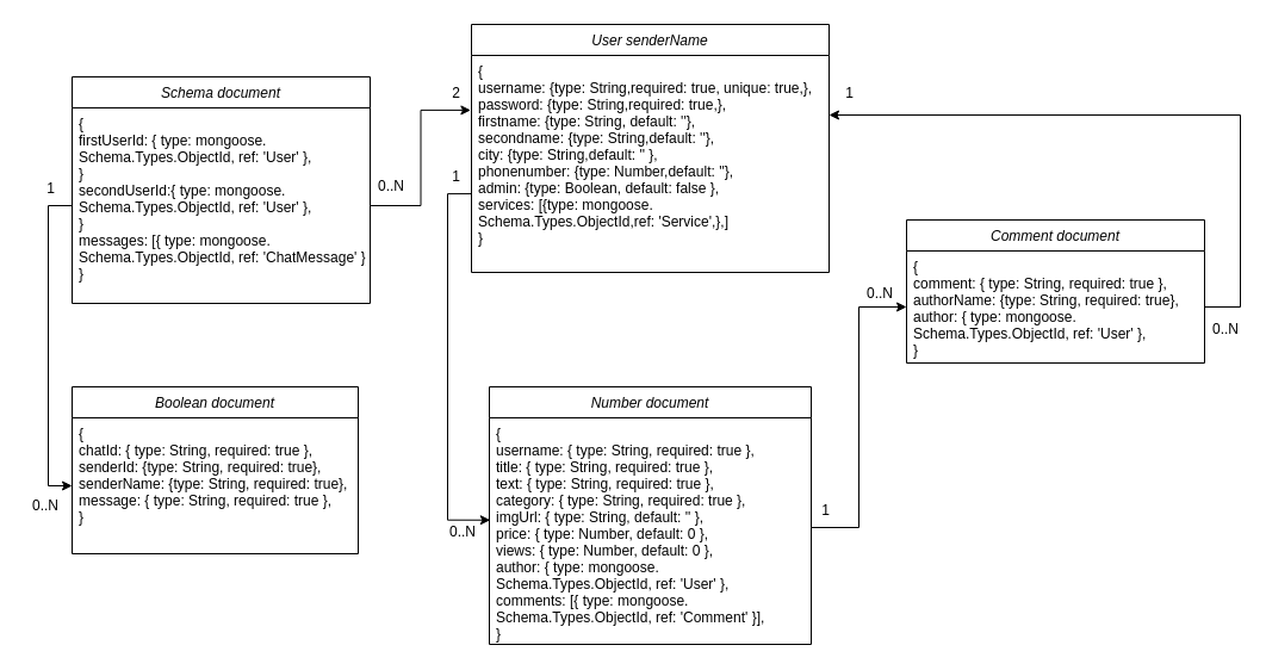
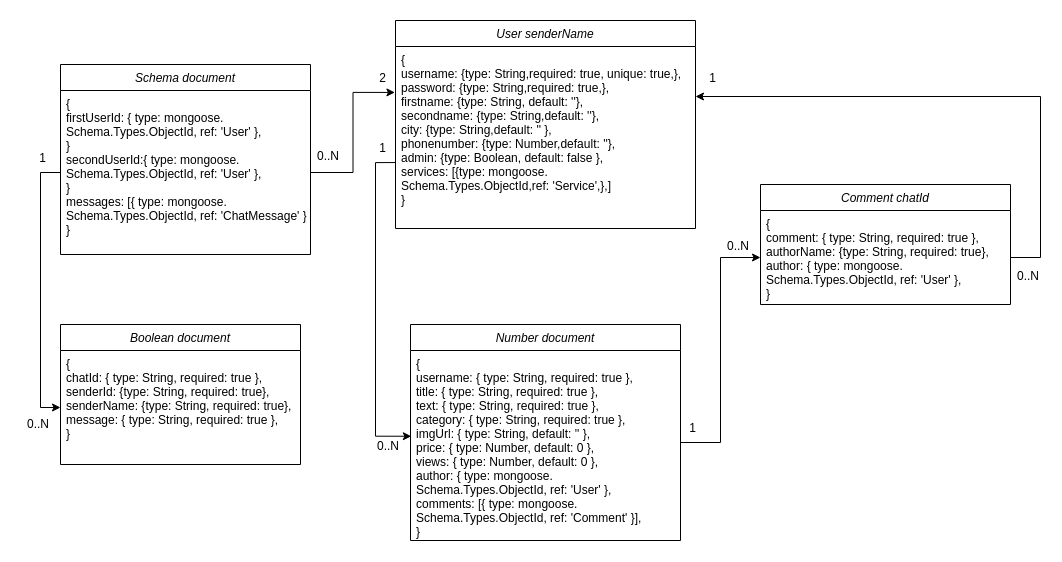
  <mxCell id="0" />
  <mxCell id="1" parent="0" />
  <mxCell id="2" value="User senderName" style="swimlane;fontStyle=2;align=center;verticalAlign=top;childLayout=stackLayout;horizontal=1;startSize=26;horizontalStack=0;resizeParent=1;resizeLast=0;collapsible=1;marginBottom=0;rounded=0;shadow=0;strokeWidth=1;" parent="1" vertex="1"><mxGeometry x="395" y="20" width="300" height="208" as="geometry"><mxRectangle x="230" y="140" width="160" height="26" as="alternateBounds" /></mxGeometry></mxCell>
  <mxCell id="3" value="{&#10;username: {type: String,required: true, unique: true,},&#10;password: {type: String,required: true,},&#10;firstname: {type: String, default: ''},&#10;secondname: {type: String,default: ''},&#10;city: {type: String,default: '' },&#10;phonenumber: {type: Number,default: ''},&#10;admin: {type: Boolean, default: false },&#10;services: [{type: mongoose.&#10;Schema.Types.ObjectId,ref: 'Service',},]&#10;}" style="text;align=left;verticalAlign=top;spacingLeft=4;spacingRight=4;overflow=hidden;rotatable=0;points=[[0,0.5],[1,0.5]];portConstraint=eastwest;fontColor=default;labelBackgroundColor=#FFFFFF;" parent="2" vertex="1"><mxGeometry y="26" width="300" height="174" as="geometry" /></mxCell>
  <mxCell id="4" value="Boolean document" style="swimlane;fontStyle=2;align=center;verticalAlign=top;childLayout=stackLayout;horizontal=1;startSize=26;horizontalStack=0;resizeParent=1;resizeLast=0;collapsible=1;marginBottom=0;rounded=0;shadow=0;strokeWidth=1;" parent="1" vertex="1"><mxGeometry x="60" y="324" width="240" height="140" as="geometry"><mxRectangle x="130" y="380" width="160" height="26" as="alternateBounds" /></mxGeometry></mxCell>
  <mxCell id="5" value="{&#10;chatId: { type: String, required: true },&#10;senderId: {type: String, required: true},&#10;senderName: {type: String, required: true},&#10;message: { type: String, required: true },&#10;}" style="text;align=left;verticalAlign=top;spacingLeft=4;spacingRight=4;overflow=hidden;rotatable=0;points=[[0,0.5],[1,0.5]];portConstraint=eastwest;" parent="4" vertex="1"><mxGeometry y="26" width="240" height="114" as="geometry" /></mxCell>
- <mxCell id="6" value="Comment document" style="swimlane;fontStyle=2;align=center;verticalAlign=top;childLayout=stackLayout;horizontal=1;startSize=26;horizontalStack=0;resizeParent=1;resizeLast=0;collapsible=1;marginBottom=0;rounded=0;shadow=0;strokeWidth=1;" parent="1" vertex="1"><mxGeometry x="760" y="184" width="250" height="120" as="geometry"><mxRectangle x="340" y="380" width="170" height="26" as="alternateBounds" /></mxGeometry></mxCell>
+ <mxCell id="6" value="Comment chatId" style="swimlane;fontStyle=2;align=center;verticalAlign=top;childLayout=stackLayout;horizontal=1;startSize=26;horizontalStack=0;resizeParent=1;resizeLast=0;collapsible=1;marginBottom=0;rounded=0;shadow=0;strokeWidth=1;" parent="1" vertex="1"><mxGeometry x="760" y="184" width="250" height="120" as="geometry"><mxRectangle x="340" y="380" width="170" height="26" as="alternateBounds" /></mxGeometry></mxCell>
  <mxCell id="7" value="{&#10;comment: { type: String, required: true },&#10;authorName: {type: String, required: true},&#10;author: { type: mongoose.&#10;Schema.Types.ObjectId, ref: 'User' },&#10;}" style="text;align=left;verticalAlign=top;spacingLeft=4;spacingRight=4;overflow=hidden;rotatable=0;points=[[0,0.5],[1,0.5]];portConstraint=eastwest;" parent="6" vertex="1"><mxGeometry y="26" width="250" height="94" as="geometry" /></mxCell>
  <mxCell id="8" value="Number document" style="swimlane;fontStyle=2;align=center;verticalAlign=top;childLayout=stackLayout;horizontal=1;startSize=26;horizontalStack=0;resizeParent=1;resizeLast=0;collapsible=1;marginBottom=0;rounded=0;shadow=0;strokeWidth=1;" parent="1" vertex="1"><mxGeometry x="410" y="324" width="270" height="216" as="geometry"><mxRectangle x="550" y="140" width="160" height="26" as="alternateBounds" /></mxGeometry></mxCell>
  <mxCell id="9" value="{&#10;username: { type: String, required: true },&#10;title: { type: String, required: true },&#10;text: { type: String, required: true },&#10;category: { type: String, required: true },&#10;imgUrl: { type: String, default: '' },&#10;price: { type: Number, default: 0 },&#10;views: { type: Number, default: 0 },&#10;author: { type: mongoose.&#10;Schema.Types.ObjectId, ref: 'User' },&#10;comments: [{ type: mongoose.&#10;Schema.Types.ObjectId, ref: 'Comment' }],&#10;}" style="text;align=left;verticalAlign=top;spacingLeft=4;spacingRight=4;overflow=hidden;rotatable=0;points=[[0,0.5],[1,0.5]];portConstraint=eastwest;" parent="8" vertex="1"><mxGeometry y="26" width="270" height="184" as="geometry" /></mxCell>
  <mxCell id="10" value="Schema document" style="swimlane;fontStyle=2;align=center;verticalAlign=top;childLayout=stackLayout;horizontal=1;startSize=26;horizontalStack=0;resizeParent=1;resizeLast=0;collapsible=1;marginBottom=0;rounded=0;shadow=0;strokeWidth=1;" vertex="1" parent="1"><mxGeometry x="60" y="64" width="250" height="190" as="geometry"><mxRectangle x="130" y="380" width="160" height="26" as="alternateBounds" /></mxGeometry></mxCell>
  <mxCell id="11" value="{&#10;firstUserId: { type: mongoose.&#10;Schema.Types.ObjectId, ref: 'User' },&#10;}&#10;secondUserId:{ type: mongoose.&#10;Schema.Types.ObjectId, ref: 'User' },&#10;}&#10;messages: [{ type: mongoose.&#10;Schema.Types.ObjectId, ref: 'ChatMessage' }],&#10;}" style="text;align=left;verticalAlign=top;spacingLeft=4;spacingRight=4;overflow=hidden;rotatable=0;points=[[0,0.5],[1,0.5]];portConstraint=eastwest;" vertex="1" parent="10"><mxGeometry y="26" width="250" height="164" as="geometry" /></mxCell>
  <mxCell id="12" style="edgeStyle=orthogonalEdgeStyle;rounded=0;orthogonalLoop=1;jettySize=auto;html=1;entryX=0;entryY=0.5;entryDx=0;entryDy=0;fontColor=default;" edge="1" parent="1" source="11" target="5"><mxGeometry relative="1" as="geometry" /></mxCell>
  <mxCell id="13" value="0..N" style="resizable=0;align=right;verticalAlign=bottom;labelBackgroundColor=none;fontSize=12;" connectable="0" vertex="1" parent="1"><mxGeometry x="50" y="432.003" as="geometry" /></mxCell>
  <mxCell id="14" value="2" style="resizable=0;align=right;verticalAlign=bottom;labelBackgroundColor=none;fontSize=12;direction=west;fillColor=#ffe6cc;" connectable="0" vertex="1" parent="1"><mxGeometry x="360" y="94.003" as="geometry"><mxPoint x="27" y="-8" as="offset" /></mxGeometry></mxCell>
  <mxCell id="15" style="edgeStyle=orthogonalEdgeStyle;rounded=0;orthogonalLoop=1;jettySize=auto;html=1;entryX=0.003;entryY=0.466;entryDx=0;entryDy=0;entryPerimeter=0;fontColor=default;exitX=0;exitY=0.667;exitDx=0;exitDy=0;exitPerimeter=0;" edge="1" parent="1" source="3" target="9"><mxGeometry relative="1" as="geometry" /></mxCell>
  <mxCell id="16" value="0..N" style="resizable=0;align=right;verticalAlign=bottom;labelBackgroundColor=none;fontSize=12;" connectable="0" vertex="1" parent="1"><mxGeometry x="400" y="454.003" as="geometry" /></mxCell>
  <mxCell id="17" style="edgeStyle=orthogonalEdgeStyle;rounded=0;orthogonalLoop=1;jettySize=auto;html=1;entryX=-0.002;entryY=0.264;entryDx=0;entryDy=0;entryPerimeter=0;fontColor=default;" edge="1" parent="1" source="11" target="3"><mxGeometry relative="1" as="geometry" /></mxCell>
  <mxCell id="18" value="1" style="resizable=0;align=right;verticalAlign=bottom;labelBackgroundColor=none;fontSize=12;" connectable="0" vertex="1" parent="1"><mxGeometry x="20" y="174.003" as="geometry"><mxPoint x="27" y="-8" as="offset" /></mxGeometry></mxCell>
  <mxCell id="19" value="0..N" style="resizable=0;align=right;verticalAlign=bottom;labelBackgroundColor=none;fontSize=12;" connectable="0" vertex="1" parent="1"><mxGeometry x="340" y="164.003" as="geometry" /></mxCell>
  <mxCell id="20" style="edgeStyle=orthogonalEdgeStyle;rounded=0;orthogonalLoop=1;jettySize=auto;html=1;entryX=0;entryY=0.5;entryDx=0;entryDy=0;fontColor=default;" edge="1" parent="1" source="9" target="7"><mxGeometry relative="1" as="geometry" /></mxCell>
  <mxCell id="21" style="edgeStyle=orthogonalEdgeStyle;rounded=0;orthogonalLoop=1;jettySize=auto;html=1;fontColor=default;" edge="1" parent="1" source="7" target="3"><mxGeometry relative="1" as="geometry"><Array as="points"><mxPoint x="1040" y="257" /><mxPoint x="1040" y="96" /></Array></mxGeometry></mxCell>
  <mxCell id="22" value="1" style="resizable=0;align=right;verticalAlign=bottom;labelBackgroundColor=none;fontSize=12;" connectable="0" vertex="1" parent="1"><mxGeometry x="690" y="94.003" as="geometry"><mxPoint x="27" y="-8" as="offset" /></mxGeometry></mxCell>
  <mxCell id="23" value="0..N" style="resizable=0;align=right;verticalAlign=bottom;labelBackgroundColor=none;fontSize=12;" connectable="0" vertex="1" parent="1"><mxGeometry x="1040" y="284.003" as="geometry" /></mxCell>
  <mxCell id="24" value="0..N" style="resizable=0;align=right;verticalAlign=bottom;labelBackgroundColor=none;fontSize=12;" connectable="0" vertex="1" parent="1"><mxGeometry x="750" y="254.003" as="geometry" /></mxCell>
  <mxCell id="25" value="1" style="resizable=0;align=right;verticalAlign=bottom;labelBackgroundColor=none;fontSize=12;" connectable="0" vertex="1" parent="1"><mxGeometry x="360" y="164.003" as="geometry"><mxPoint x="27" y="-8" as="offset" /></mxGeometry></mxCell>
  <mxCell id="26" value="1" style="resizable=0;align=right;verticalAlign=bottom;labelBackgroundColor=none;fontSize=12;" connectable="0" vertex="1" parent="1"><mxGeometry x="670" y="444.003" as="geometry"><mxPoint x="27" y="-8" as="offset" /></mxGeometry></mxCell>
